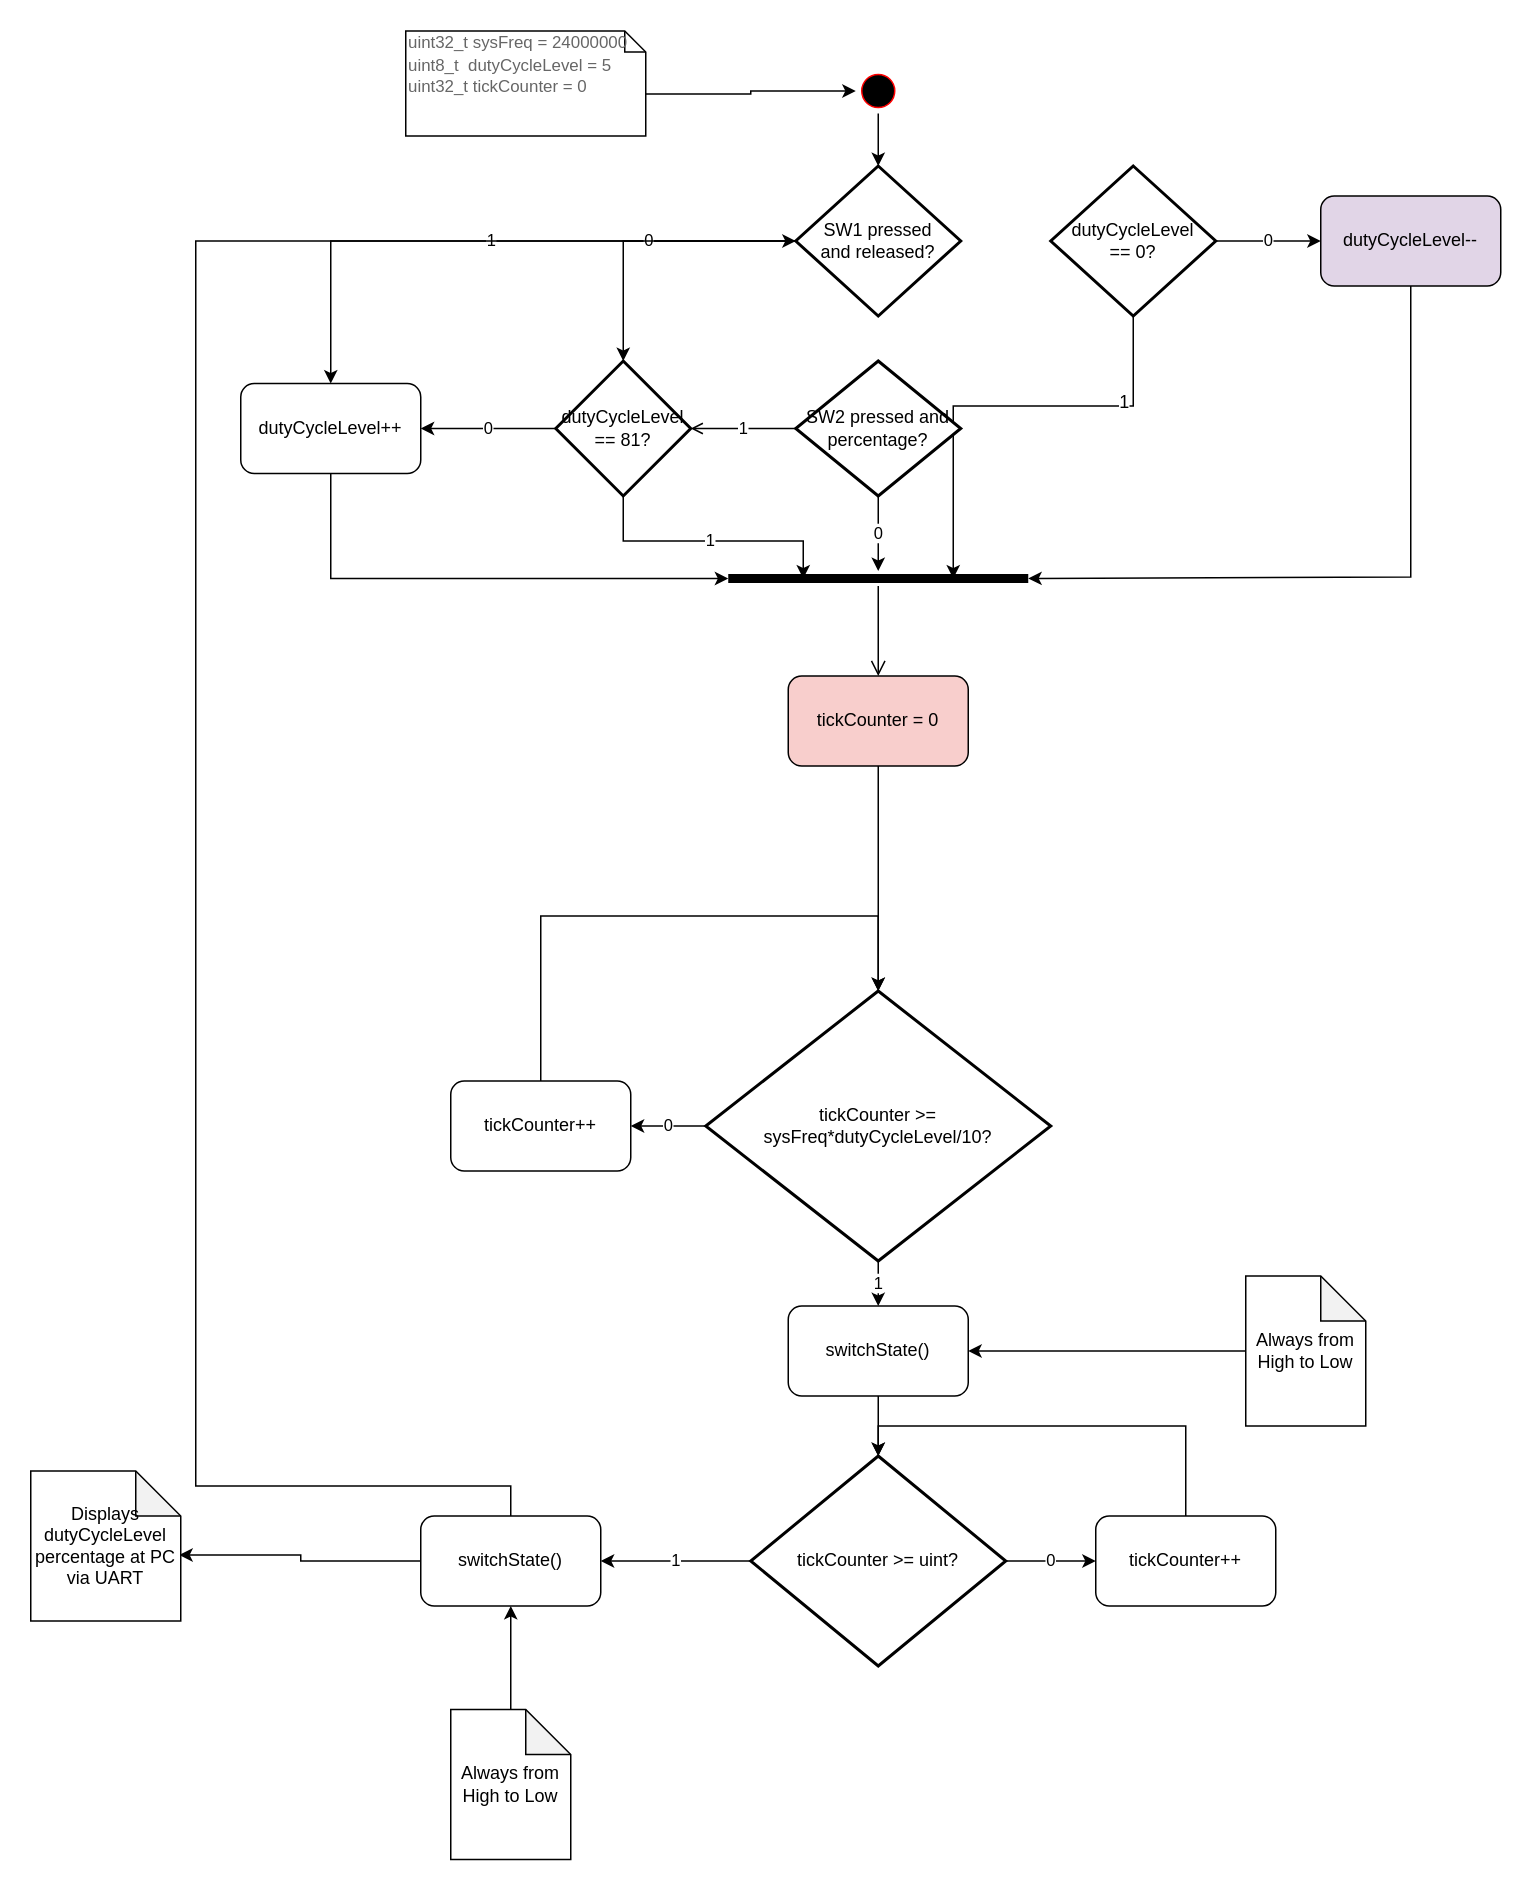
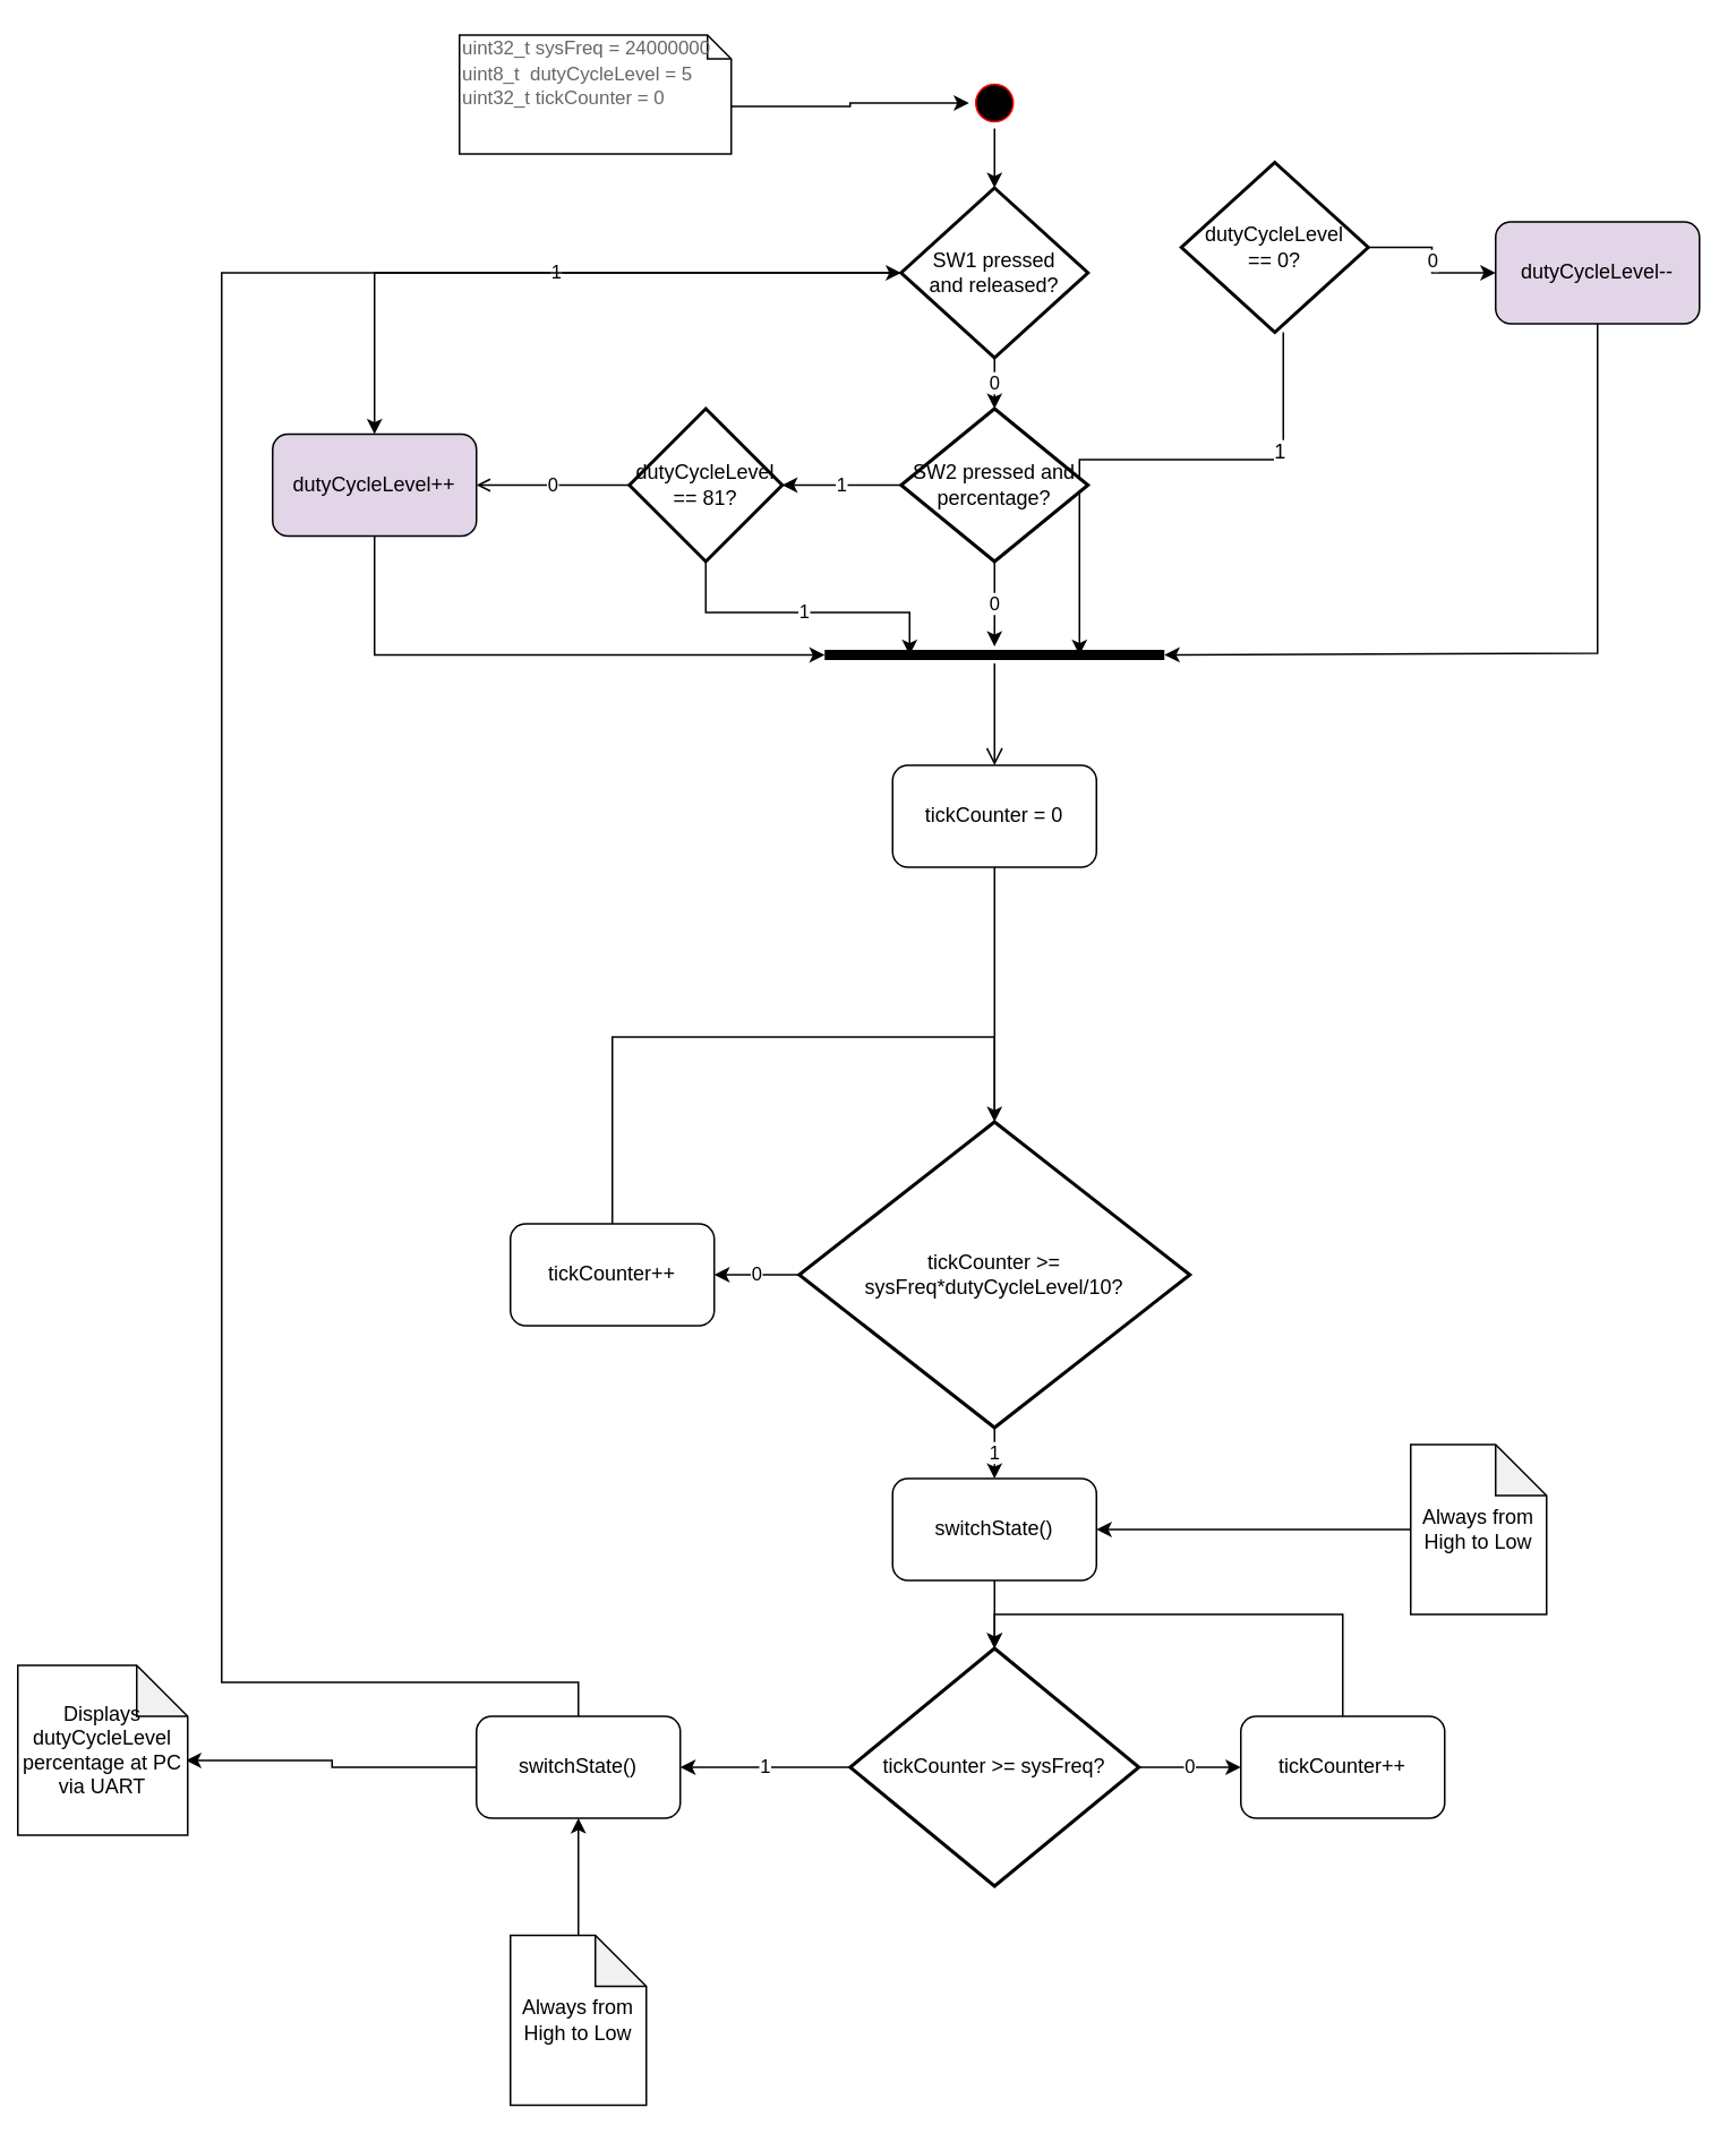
  <mxCell id="0" />
  <mxCell id="1" parent="0" />
  <mxCell id="2" style="edgeStyle=orthogonalEdgeStyle;rounded=0;orthogonalLoop=1;jettySize=auto;html=1;exitX=0;exitY=0;exitDx=100;exitDy=42;exitPerimeter=0;" edge="1" parent="1" source="12" target="4"><mxGeometry relative="1" as="geometry"><mxPoint x="560" y="60" as="targetPoint" /><mxPoint x="440" y="60" as="sourcePoint" /></mxGeometry></mxCell>
  <mxCell id="3" value="" style="edgeStyle=orthogonalEdgeStyle;rounded=0;orthogonalLoop=1;jettySize=auto;html=1;" edge="1" parent="1" source="4" target="7"><mxGeometry relative="1" as="geometry"><mxPoint x="585" y="155" as="targetPoint" /></mxGeometry></mxCell>
  <mxCell id="4" value="" style="ellipse;html=1;shape=startState;fillColor=#000000;strokeColor=#ff0000;" vertex="1" parent="1"><mxGeometry x="570" y="45" width="30" height="30" as="geometry" /></mxCell>
  <mxCell id="5" value="1" style="edgeStyle=orthogonalEdgeStyle;rounded=0;orthogonalLoop=1;jettySize=auto;html=1;" edge="1" parent="1" source="7" target="24"><mxGeometry relative="1" as="geometry" /></mxCell>
- <mxCell id="6" value="0" style="edgeStyle=orthogonalEdgeStyle;rounded=0;orthogonalLoop=1;jettySize=auto;html=1;strokeColor=#000000;" edge="1" parent="1" source="7" target="22"><mxGeometry relative="1" as="geometry" /></mxCell>
+ <mxCell id="6" value="0" style="edgeStyle=orthogonalEdgeStyle;rounded=0;orthogonalLoop=1;jettySize=auto;html=1;strokeColor=#000000;" edge="1" parent="1" source="7" target="19"><mxGeometry relative="1" as="geometry" /></mxCell>
  <mxCell id="7" value="SW1 pressed&lt;br&gt;and released?" style="strokeWidth=2;html=1;shape=mxgraph.flowchart.decision;whiteSpace=wrap;" vertex="1" parent="1"><mxGeometry x="530" y="110" width="110" height="100" as="geometry" /></mxCell>
  <mxCell id="8" value="0" style="edgeStyle=orthogonalEdgeStyle;rounded=0;orthogonalLoop=1;jettySize=auto;html=1;exitX=1;exitY=0.5;exitDx=0;exitDy=0;exitPerimeter=0;entryX=0;entryY=0.5;entryDx=0;entryDy=0;" edge="1" parent="1" source="11" target="14"><mxGeometry relative="1" as="geometry"><mxPoint x="870" y="160" as="targetPoint" /></mxGeometry></mxCell>
  <mxCell id="9" value="" style="edgeStyle=orthogonalEdgeStyle;rounded=0;orthogonalLoop=1;jettySize=auto;html=1;strokeColor=#000000;entryX=0.75;entryY=0.5;entryDx=0;entryDy=0;entryPerimeter=0;" edge="1" parent="1" source="11" target="15"><mxGeometry relative="1" as="geometry"><mxPoint x="710" y="340" as="targetPoint" /><Array as="points"><mxPoint x="755" y="270" /><mxPoint x="635" y="270" /></Array></mxGeometry></mxCell>
  <mxCell id="10" value="1" style="text;html=1;align=center;verticalAlign=middle;resizable=0;points=[];labelBackgroundColor=#ffffff;" vertex="1" connectable="0" parent="9"><mxGeometry x="-0.547" y="-3" relative="1" as="geometry"><mxPoint as="offset" /></mxGeometry></mxCell>
- <mxCell id="11" value="dutyCycleLevel&lt;br&gt;== 0?" style="strokeWidth=2;html=1;shape=mxgraph.flowchart.decision;whiteSpace=wrap;" vertex="1" parent="1"><mxGeometry x="700" y="110" width="110" height="100" as="geometry" /></mxCell>
+ <mxCell id="11" value="dutyCycleLevel&lt;br&gt;== 0?" style="strokeWidth=2;html=1;shape=mxgraph.flowchart.decision;whiteSpace=wrap;" vertex="1" parent="1"><mxGeometry x="695" y="95" width="110" height="100" as="geometry" /></mxCell>
  <mxCell id="12" value="&lt;span style=&quot;text-align: center ; color: rgb(102 , 102 , 102) ; font-size: 11.266px&quot;&gt;uint32_t sysFreq = 24000000&lt;br&gt;&lt;/span&gt;&lt;span style=&quot;color: rgb(102 , 102 , 102) ; font-size: 11.266px ; text-align: center&quot;&gt;uint8_t&amp;nbsp;&amp;nbsp;&lt;/span&gt;&lt;span style=&quot;text-align: center ; color: rgb(102 , 102 , 102) ; font-size: 11.266px&quot;&gt;dutyCycleLevel = 5&lt;br&gt;uint32_t tickCounter = 0&lt;br&gt;&lt;/span&gt;" style="shape=note;whiteSpace=wrap;html=1;size=14;verticalAlign=top;align=left;spacingTop=-6;" vertex="1" parent="1"><mxGeometry x="270" y="20" width="160" height="70" as="geometry" /></mxCell>
  <mxCell id="13" style="edgeStyle=orthogonalEdgeStyle;rounded=0;orthogonalLoop=1;jettySize=auto;html=1;entryX=1;entryY=0.5;entryDx=0;entryDy=0;entryPerimeter=0;" edge="1" parent="1" source="14" target="15"><mxGeometry relative="1" as="geometry"><mxPoint x="810" y="384" as="targetPoint" /><Array as="points"><mxPoint x="940" y="384" /></Array></mxGeometry></mxCell>
  <mxCell id="14" value="dutyCycleLevel--" style="rounded=1;whiteSpace=wrap;html=1;fillColor=#e1d5e7;" vertex="1" parent="1"><mxGeometry x="880" y="130" width="120" height="60" as="geometry" /></mxCell>
  <mxCell id="15" value="" style="shape=line;html=1;strokeWidth=6;strokeColor=#000000;" vertex="1" parent="1"><mxGeometry x="485" y="380" width="200" height="10" as="geometry" /></mxCell>
  <mxCell id="16" value="" style="edgeStyle=orthogonalEdgeStyle;html=1;verticalAlign=bottom;endArrow=open;endSize=8;strokeColor=#000000;entryX=0.5;entryY=0;entryDx=0;entryDy=0;" edge="1" source="15" parent="1" target="26"><mxGeometry relative="1" as="geometry"><mxPoint x="585" y="500" as="targetPoint" /></mxGeometry></mxCell>
  <mxCell id="17" value="0" style="edgeStyle=orthogonalEdgeStyle;rounded=0;orthogonalLoop=1;jettySize=auto;html=1;strokeColor=#000000;" edge="1" parent="1" source="19" target="15"><mxGeometry relative="1" as="geometry" /></mxCell>
- <mxCell id="18" value="1" style="edgeStyle=orthogonalEdgeStyle;rounded=0;orthogonalLoop=1;jettySize=auto;html=1;strokeColor=#000000;endArrow=open;" edge="1" parent="1" source="19" target="22"><mxGeometry relative="1" as="geometry" /></mxCell>
+ <mxCell id="18" value="1" style="edgeStyle=orthogonalEdgeStyle;rounded=0;orthogonalLoop=1;jettySize=auto;html=1;strokeColor=#000000;" edge="1" parent="1" source="19" target="22"><mxGeometry relative="1" as="geometry" /></mxCell>
  <mxCell id="19" value="SW2 pressed and percentage?" style="strokeWidth=2;html=1;shape=mxgraph.flowchart.decision;whiteSpace=wrap;" vertex="1" parent="1"><mxGeometry x="530" y="240" width="110" height="90" as="geometry" /></mxCell>
- <mxCell id="20" value="0" style="edgeStyle=orthogonalEdgeStyle;rounded=0;orthogonalLoop=1;jettySize=auto;html=1;strokeColor=#000000;entryX=1;entryY=0.5;entryDx=0;entryDy=0;" edge="1" parent="1" source="22" target="24"><mxGeometry relative="1" as="geometry"><mxPoint x="290" y="285" as="targetPoint" /></mxGeometry></mxCell>
+ <mxCell id="20" value="0" style="edgeStyle=orthogonalEdgeStyle;rounded=0;orthogonalLoop=1;jettySize=auto;html=1;strokeColor=#000000;entryX=1;entryY=0.5;entryDx=0;entryDy=0;endArrow=open;" edge="1" parent="1" source="22" target="24"><mxGeometry relative="1" as="geometry"><mxPoint x="290" y="285" as="targetPoint" /></mxGeometry></mxCell>
  <mxCell id="21" value="1" style="edgeStyle=orthogonalEdgeStyle;rounded=0;orthogonalLoop=1;jettySize=auto;html=1;strokeColor=#000000;entryX=0.25;entryY=0.5;entryDx=0;entryDy=0;entryPerimeter=0;" edge="1" parent="1" source="22" target="15"><mxGeometry relative="1" as="geometry"><mxPoint x="415" y="410" as="targetPoint" /><Array as="points"><mxPoint x="415" y="360" /><mxPoint x="535" y="360" /></Array></mxGeometry></mxCell>
  <mxCell id="22" value="dutyCycleLevel&lt;br&gt;== 81?" style="strokeWidth=2;html=1;shape=mxgraph.flowchart.decision;whiteSpace=wrap;" vertex="1" parent="1"><mxGeometry x="370" y="240" width="90" height="90" as="geometry" /></mxCell>
  <mxCell id="23" style="edgeStyle=orthogonalEdgeStyle;rounded=0;orthogonalLoop=1;jettySize=auto;html=1;strokeColor=#000000;entryX=0;entryY=0.5;entryDx=0;entryDy=0;entryPerimeter=0;" edge="1" parent="1" source="24" target="15"><mxGeometry relative="1" as="geometry"><mxPoint x="530" y="370" as="targetPoint" /><Array as="points"><mxPoint x="220" y="385" /></Array></mxGeometry></mxCell>
- <mxCell id="24" value="dutyCycleLevel++" style="rounded=1;whiteSpace=wrap;html=1;strokeColor=#000000;" vertex="1" parent="1"><mxGeometry x="160" y="255" width="120" height="60" as="geometry" /></mxCell>
- <mxCell id="25" value="" style="edgeStyle=orthogonalEdgeStyle;rounded=0;orthogonalLoop=1;jettySize=auto;html=1;strokeColor=#000000;" edge="1" parent="1" source="26" target="29"><mxGeometry relative="1" as="geometry" /></mxCell>
- <mxCell id="26" value="tickCounter = 0" style="rounded=1;whiteSpace=wrap;html=1;fillColor=#f8cecc;" vertex="1" parent="1"><mxGeometry x="525" y="450" width="120" height="60" as="geometry" /></mxCell>
+ <mxCell id="24" value="dutyCycleLevel++" style="rounded=1;whiteSpace=wrap;html=1;strokeColor=#000000;fillColor=#e1d5e7;" vertex="1" parent="1"><mxGeometry x="160" y="255" width="120" height="60" as="geometry" /></mxCell>
+ <mxCell id="25" value="" style="edgeStyle=orthogonalEdgeStyle;rounded=0;orthogonalLoop=1;jettySize=auto;html=1;strokeColor=#000000;endArrow=none;" edge="1" parent="1" source="26" target="29"><mxGeometry relative="1" as="geometry" /></mxCell>
+ <mxCell id="26" value="tickCounter = 0" style="rounded=1;whiteSpace=wrap;html=1;" vertex="1" parent="1"><mxGeometry x="525" y="450" width="120" height="60" as="geometry" /></mxCell>
  <mxCell id="27" value="0" style="edgeStyle=orthogonalEdgeStyle;rounded=0;orthogonalLoop=1;jettySize=auto;html=1;strokeColor=#000000;" edge="1" parent="1" source="29" target="33"><mxGeometry relative="1" as="geometry" /></mxCell>
  <mxCell id="28" value="1" style="edgeStyle=orthogonalEdgeStyle;rounded=0;orthogonalLoop=1;jettySize=auto;html=1;strokeColor=#000000;" edge="1" parent="1" source="29" target="35"><mxGeometry relative="1" as="geometry" /></mxCell>
  <mxCell id="29" value="tickCounter &amp;gt;= sysFreq*dutyCycleLevel/10?" style="strokeWidth=2;html=1;shape=mxgraph.flowchart.decision;whiteSpace=wrap;" vertex="1" parent="1"><mxGeometry x="470" y="660" width="230" height="180" as="geometry" /></mxCell>
  <mxCell id="30" style="edgeStyle=orthogonalEdgeStyle;rounded=0;orthogonalLoop=1;jettySize=auto;html=1;entryX=0.5;entryY=0;entryDx=0;entryDy=0;entryPerimeter=0;strokeColor=#000000;" edge="1" parent="1" source="31" target="38"><mxGeometry relative="1" as="geometry"><Array as="points"><mxPoint x="790" y="950" /><mxPoint x="585" y="950" /></Array></mxGeometry></mxCell>
  <mxCell id="31" value="tickCounter++" style="rounded=1;whiteSpace=wrap;html=1;" vertex="1" parent="1"><mxGeometry x="730" y="1010" width="120" height="60" as="geometry" /></mxCell>
  <mxCell id="32" style="edgeStyle=orthogonalEdgeStyle;rounded=0;orthogonalLoop=1;jettySize=auto;html=1;strokeColor=#000000;entryX=0.5;entryY=0;entryDx=0;entryDy=0;entryPerimeter=0;" edge="1" parent="1" source="33" target="29"><mxGeometry relative="1" as="geometry"><mxPoint x="590" y="610" as="targetPoint" /><Array as="points"><mxPoint x="360" y="610" /><mxPoint x="585" y="610" /></Array></mxGeometry></mxCell>
  <mxCell id="33" value="tickCounter++" style="rounded=1;whiteSpace=wrap;html=1;" vertex="1" parent="1"><mxGeometry x="300" y="720" width="120" height="60" as="geometry" /></mxCell>
  <mxCell id="34" value="" style="edgeStyle=orthogonalEdgeStyle;rounded=0;orthogonalLoop=1;jettySize=auto;html=1;strokeColor=#000000;" edge="1" parent="1" source="35" target="38"><mxGeometry relative="1" as="geometry" /></mxCell>
  <mxCell id="35" value="switchState()" style="rounded=1;whiteSpace=wrap;html=1;" vertex="1" parent="1"><mxGeometry x="525" y="870" width="120" height="60" as="geometry" /></mxCell>
  <mxCell id="36" value="0" style="edgeStyle=orthogonalEdgeStyle;rounded=0;orthogonalLoop=1;jettySize=auto;html=1;strokeColor=#000000;" edge="1" parent="1" source="38" target="31"><mxGeometry relative="1" as="geometry" /></mxCell>
  <mxCell id="37" value="1" style="edgeStyle=orthogonalEdgeStyle;rounded=0;orthogonalLoop=1;jettySize=auto;html=1;strokeColor=#000000;entryX=1;entryY=0.5;entryDx=0;entryDy=0;" edge="1" parent="1" source="38" target="43"><mxGeometry relative="1" as="geometry"><mxPoint x="420" y="1040" as="targetPoint" /></mxGeometry></mxCell>
- <mxCell id="38" value="tickCounter &amp;gt;= uint?" style="strokeWidth=2;html=1;shape=mxgraph.flowchart.decision;whiteSpace=wrap;" vertex="1" parent="1"><mxGeometry x="500" y="970" width="170" height="140" as="geometry" /></mxCell>
+ <mxCell id="38" value="tickCounter &amp;gt;= sysFreq?" style="strokeWidth=2;html=1;shape=mxgraph.flowchart.decision;whiteSpace=wrap;" vertex="1" parent="1"><mxGeometry x="500" y="970" width="170" height="140" as="geometry" /></mxCell>
  <mxCell id="39" value="" style="edgeStyle=orthogonalEdgeStyle;rounded=0;orthogonalLoop=1;jettySize=auto;html=1;strokeColor=#000000;" edge="1" parent="1" source="40" target="35"><mxGeometry relative="1" as="geometry" /></mxCell>
  <mxCell id="40" value="Always from High to Low" style="shape=note;whiteSpace=wrap;html=1;backgroundOutline=1;darkOpacity=0.05;strokeColor=#000000;" vertex="1" parent="1"><mxGeometry x="830" y="850" width="80" height="100" as="geometry" /></mxCell>
  <mxCell id="41" style="edgeStyle=orthogonalEdgeStyle;rounded=0;orthogonalLoop=1;jettySize=auto;html=1;strokeColor=#000000;entryX=0.99;entryY=0.56;entryDx=0;entryDy=0;entryPerimeter=0;" edge="1" parent="1" source="43" target="44"><mxGeometry relative="1" as="geometry"><mxPoint x="160" y="1040" as="targetPoint" /></mxGeometry></mxCell>
  <mxCell id="42" style="edgeStyle=orthogonalEdgeStyle;rounded=0;orthogonalLoop=1;jettySize=auto;html=1;entryX=0;entryY=0.5;entryDx=0;entryDy=0;entryPerimeter=0;strokeColor=#000000;" edge="1" parent="1" source="43" target="7"><mxGeometry relative="1" as="geometry"><Array as="points"><mxPoint x="340" y="990" /><mxPoint x="130" y="990" /><mxPoint x="130" y="160" /></Array></mxGeometry></mxCell>
  <mxCell id="43" value="switchState()" style="rounded=1;whiteSpace=wrap;html=1;" vertex="1" parent="1"><mxGeometry x="280" y="1010" width="120" height="60" as="geometry" /></mxCell>
- <mxCell id="44" value="Displays dutyCycleLevel&lt;br&gt;percentage at PC via UART" style="shape=note;whiteSpace=wrap;html=1;backgroundOutline=1;darkOpacity=0.05;strokeColor=#000000;" vertex="1" parent="1"><mxGeometry x="20" y="980" width="100" height="100" as="geometry" /></mxCell>
+ <mxCell id="44" value="Displays dutyCycleLevel&lt;br&gt;percentage at PC via UART" style="shape=note;whiteSpace=wrap;html=1;backgroundOutline=1;darkOpacity=0.05;strokeColor=#000000;" vertex="1" parent="1"><mxGeometry x="10" y="980" width="100" height="100" as="geometry" /></mxCell>
  <mxCell id="45" value="" style="edgeStyle=orthogonalEdgeStyle;rounded=0;orthogonalLoop=1;jettySize=auto;html=1;strokeColor=#000000;" edge="1" parent="1" source="46" target="43"><mxGeometry relative="1" as="geometry" /></mxCell>
  <mxCell id="46" value="Always from High to Low" style="shape=note;whiteSpace=wrap;html=1;backgroundOutline=1;darkOpacity=0.05;strokeColor=#000000;" vertex="1" parent="1"><mxGeometry x="300" y="1139" width="80" height="100" as="geometry" /></mxCell>
